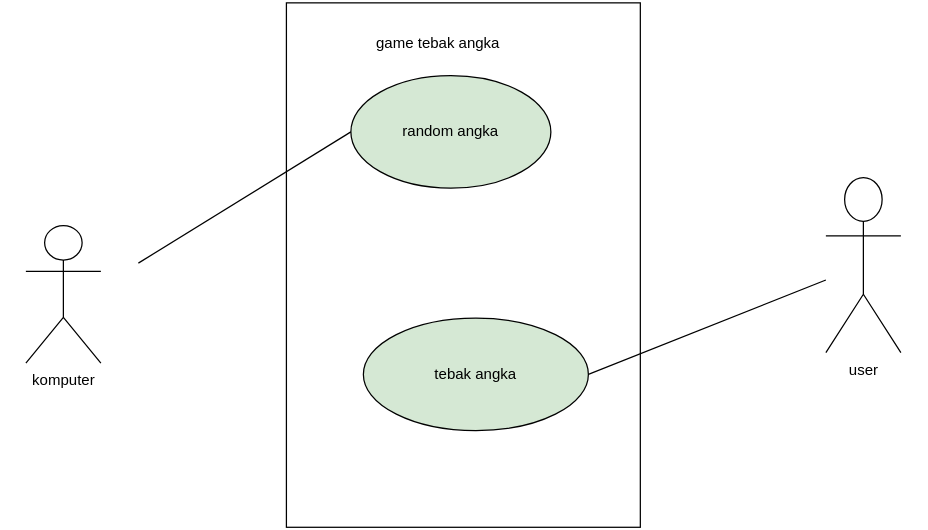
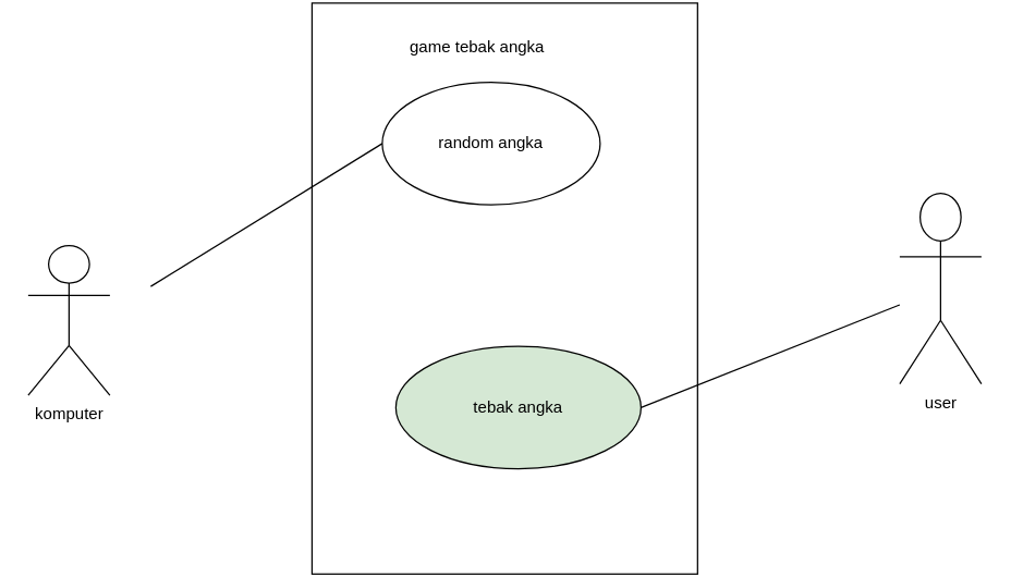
  <mxCell id="0" />
  <mxCell id="1" parent="0" />
  <mxCell id="2" value="" style="rounded=0;whiteSpace=wrap;html=1;rotation=90;" vertex="1" parent="1"><mxGeometry x="160.23" y="70" width="419.54" height="283.13" as="geometry" /></mxCell>
  <mxCell id="3" value="komputer" style="shape=umlActor;verticalLabelPosition=bottom;verticalAlign=top;html=1;outlineConnect=0;" vertex="1" parent="1"><mxGeometry x="20" y="180" width="60" height="110" as="geometry" /></mxCell>
  <mxCell id="4" value="user" style="shape=umlActor;verticalLabelPosition=bottom;verticalAlign=top;html=1;outlineConnect=0;" vertex="1" parent="1"><mxGeometry x="660" y="141.56" width="60" height="140" as="geometry" /></mxCell>
  <mxCell id="5" value="game tebak angka" style="text;html=1;strokeColor=none;fillColor=none;align=center;verticalAlign=top;whiteSpace=wrap;rounded=0;" vertex="1" parent="1"><mxGeometry x="280" y="20" width="140" height="30" as="geometry" /></mxCell>
- <mxCell id="6" value="random angka" style="ellipse;whiteSpace=wrap;html=1;fillColor=#d5e8d4;" vertex="1" parent="1"><mxGeometry x="280" y="60" width="160" height="90" as="geometry" /></mxCell>
+ <mxCell id="6" value="random angka" style="ellipse;whiteSpace=wrap;html=1;" vertex="1" parent="1"><mxGeometry x="280" y="60" width="160" height="90" as="geometry" /></mxCell>
  <mxCell id="7" value="" style="endArrow=none;html=1;rounded=0;entryX=0;entryY=0.5;entryDx=0;entryDy=0;" edge="1" parent="1" target="6"><mxGeometry width="50" height="50" relative="1" as="geometry"><mxPoint x="110" y="210" as="sourcePoint" /><mxPoint x="280" y="110" as="targetPoint" /></mxGeometry></mxCell>
  <mxCell id="8" value="tebak angka" style="ellipse;whiteSpace=wrap;html=1;fillColor=#d5e8d4;" vertex="1" parent="1"><mxGeometry x="290" y="254" width="180" height="90" as="geometry" /></mxCell>
  <mxCell id="9" value="" style="endArrow=none;html=1;rounded=0;" edge="1" parent="1" target="4"><mxGeometry width="50" height="50" relative="1" as="geometry"><mxPoint x="470" y="299" as="sourcePoint" /><mxPoint x="520" y="240" as="targetPoint" /></mxGeometry></mxCell>
